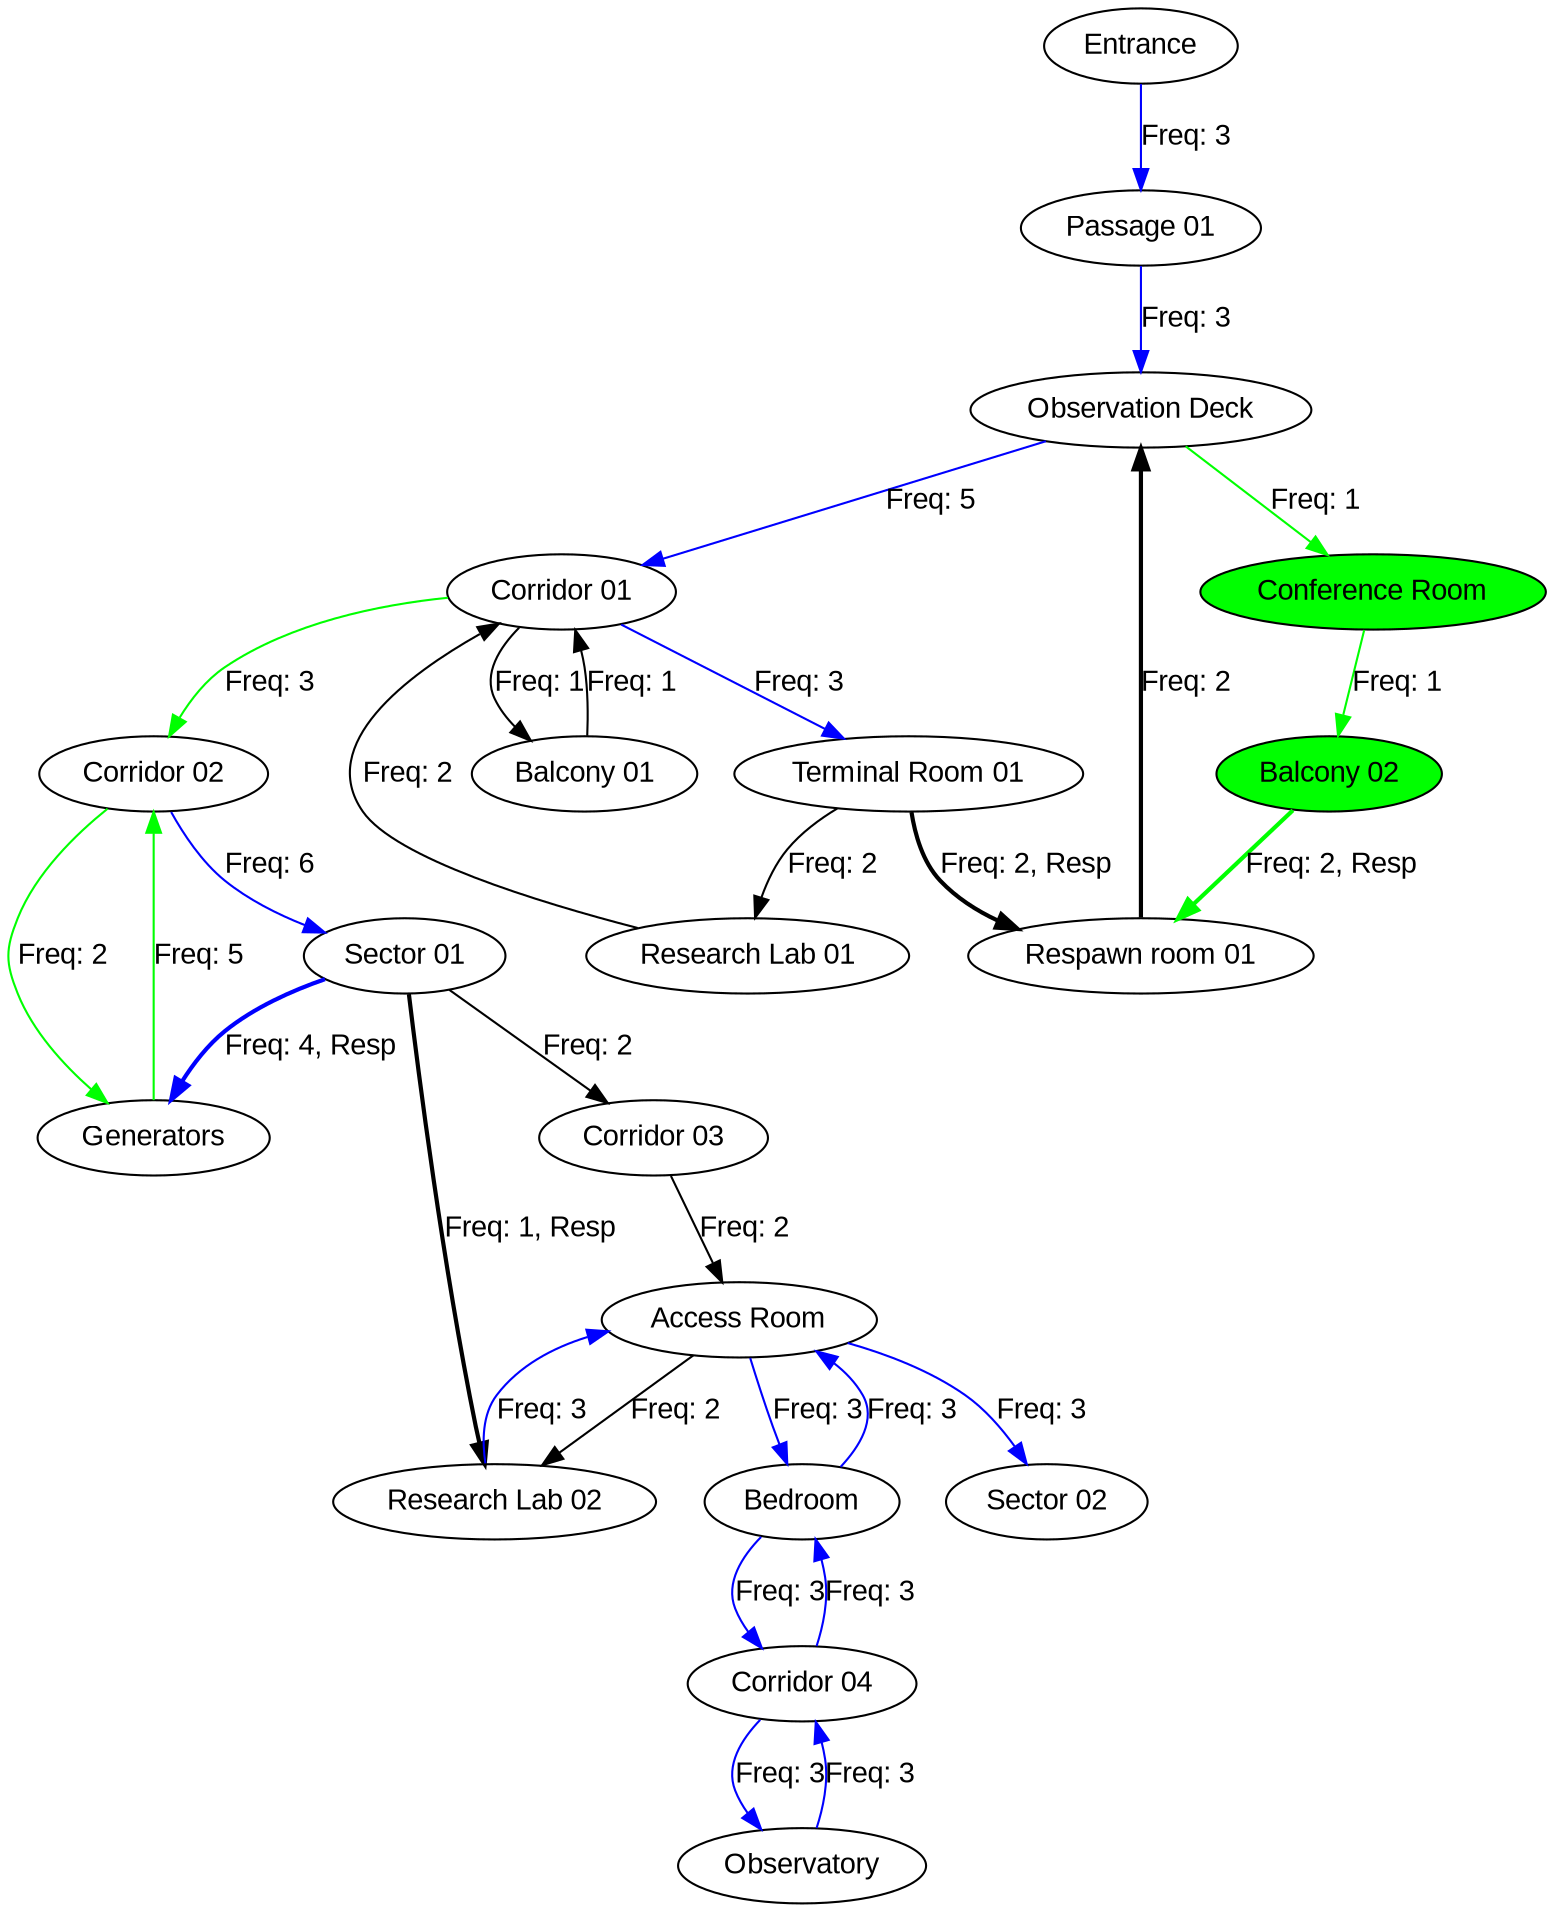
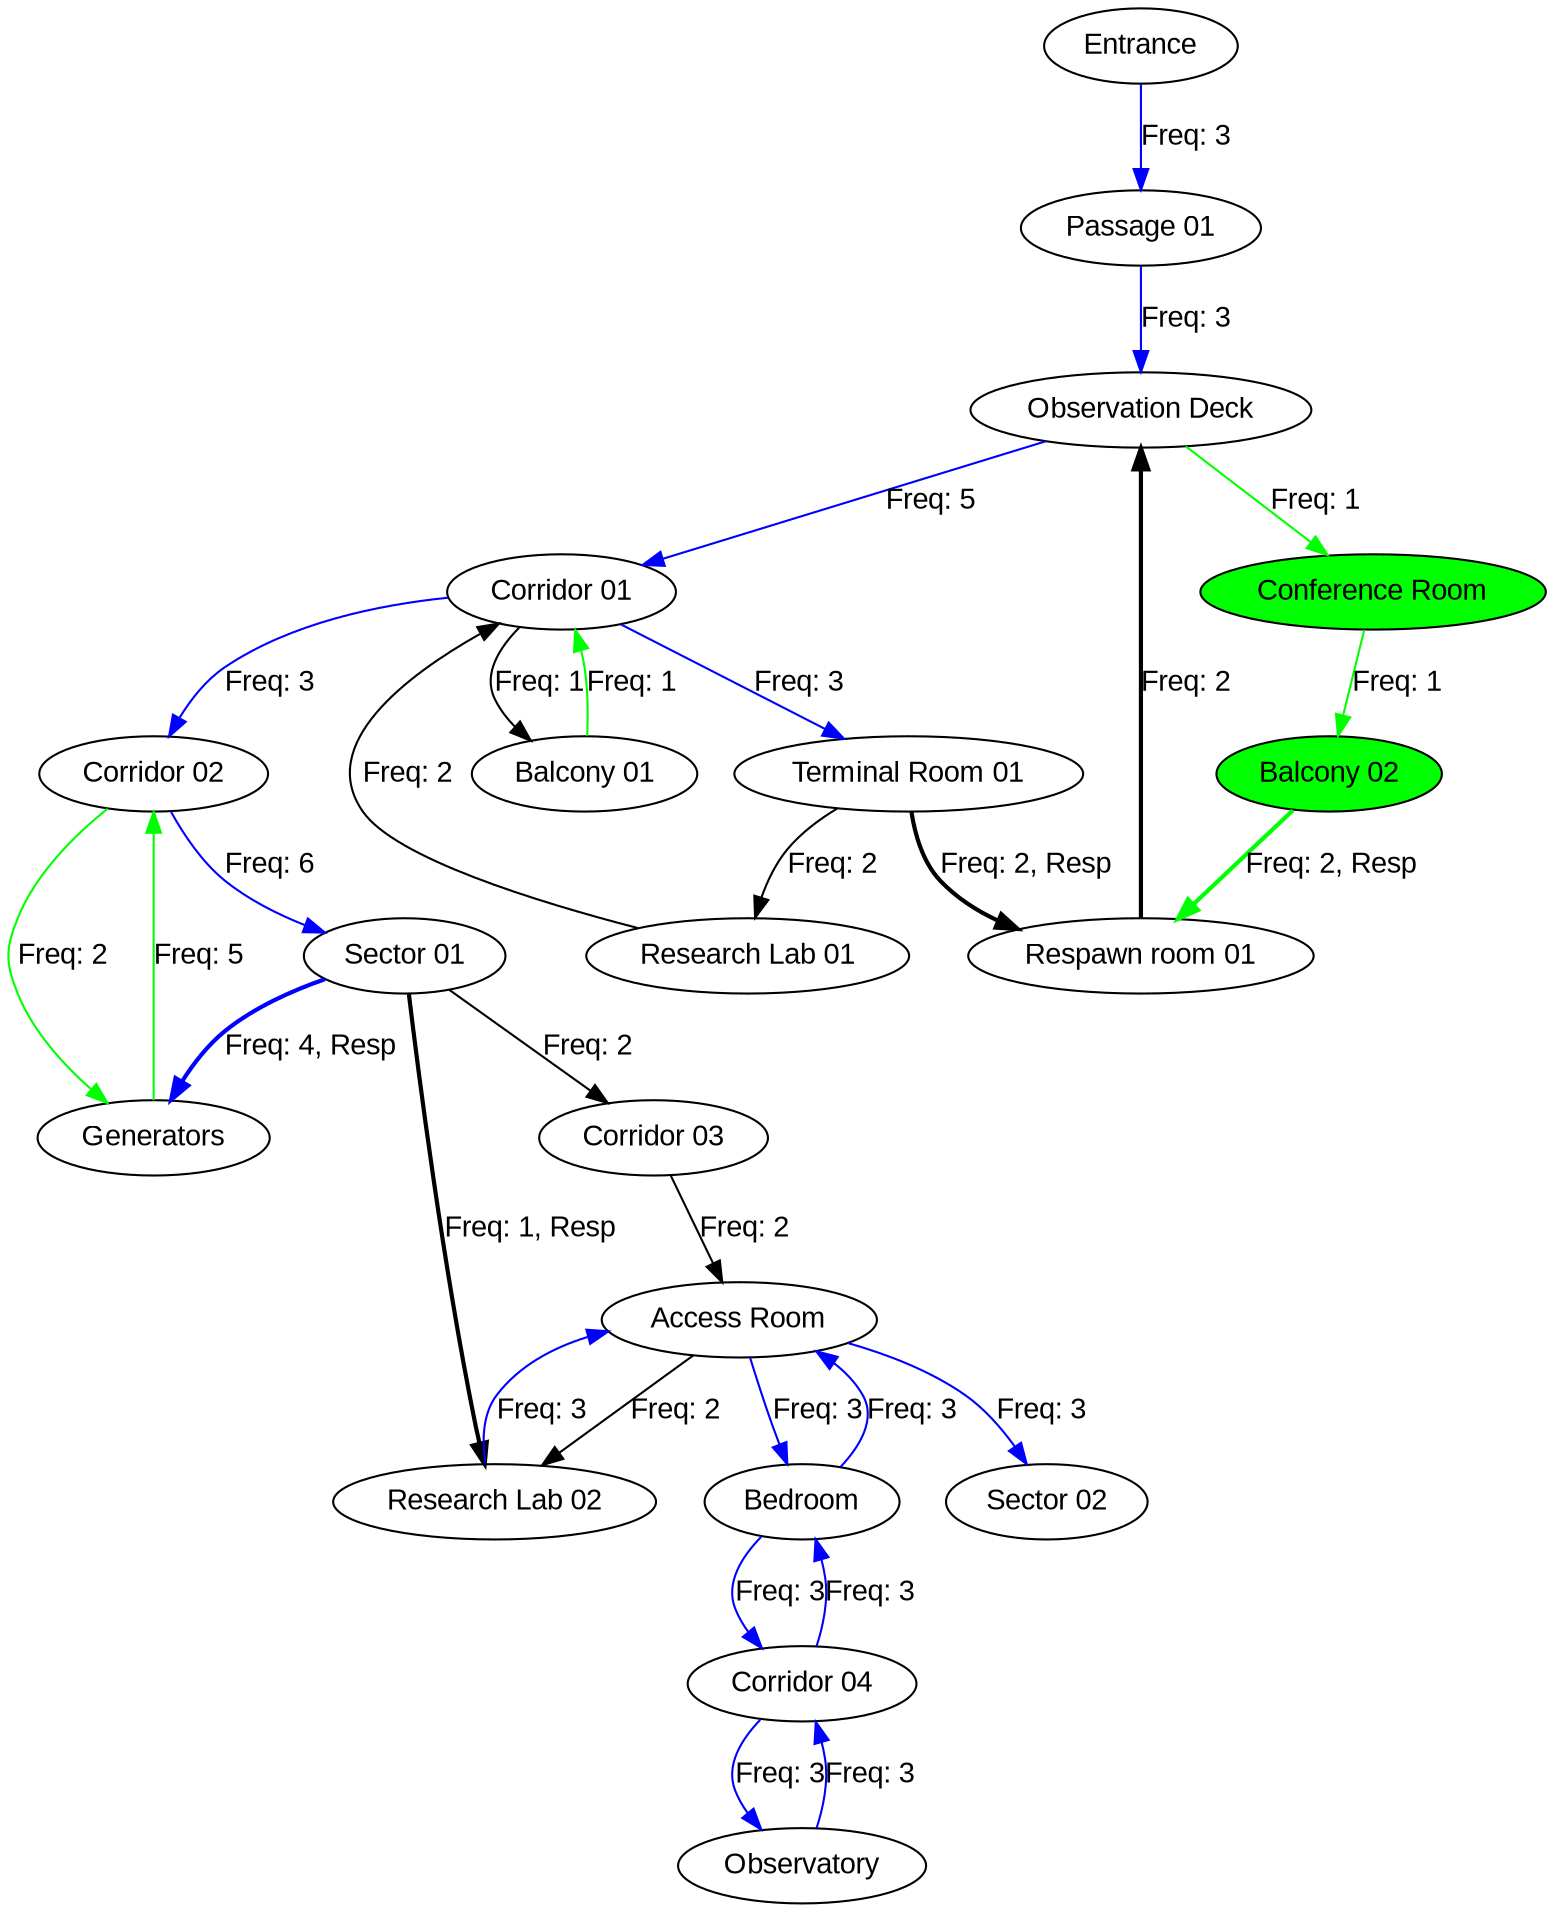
  digraph {
    fontname="Liberation Sans"
    node [fontname="Liberation Sans"]
    edge [color=blue constraint=true fontname="Liberation Sans"]
    n1 [label=Entrance]
    n2 [label="Passage 01"]
    n3 [label="Observation Deck"]
    n4 [label="Corridor 01"]
    n5 [fillcolor=green label="Conference Room" style=filled]
    n6 [label="Terminal Room 01"]
    n7 [label="Corridor 02"]
    n8 [label="Balcony 01"]
    n9 [fillcolor=green label="Balcony 02" style=filled]
    n10 [label="Research Lab 01"]
    n11 [label="Respawn room 01"]
    n12 [label="Sector 01"]
    n13 [label=Generators]
    n14 [label="Corridor 03"]
    n15 [label="Research Lab 02"]
    n16 [label="Access Room"]
    n17 [label=Bedroom]
    n18 [label="Sector 02"]
    n19 [label="Corridor 04"]
    n20 [label=Observatory]
    n1 -> n2 [label="Freq: 3"]
    n2 -> n3 [label="Freq: 3"]
    n3 -> n4 [label="Freq: 5"]
    n3 -> n5 [color=green label="Freq: 1"]
    n4 -> n6 [label="Freq: 3"]
-   n4 -> n7 [color=green label="Freq: 3"]
+   n4 -> n7 [label="Freq: 3"]
    n4 -> n8 [color=black label="Freq: 1"]
    n5 -> n9 [color=green label="Freq: 1"]
    n6 -> n10 [color=black label="Freq: 2"]
    n6 -> n11 [color=black label="Freq: 2, Resp" style=bold]
    n7 -> n12 [label="Freq: 6"]
    n7 -> n13 [color=green label="Freq: 2"]
-   n8 -> n4 [color=black label="Freq: 1"]
+   n8 -> n4 [color=green label="Freq: 1"]
    n9 -> n11 [color=green label="Freq: 2, Resp" style=bold]
    n10 -> n4 [color=black label="Freq: 2"]
    n11 -> n3 [color=black label="Freq: 2" style=bold]
    n12 -> n13 [label="Freq: 4, Resp" style=bold]
    n12 -> n14 [color=black label="Freq: 2"]
    n12 -> n15 [color=black label="Freq: 1, Resp" style=bold]
    n13 -> n7 [color=green label="Freq: 5"]
    n14 -> n16 [color=black label="Freq: 2"]
    n15 -> n16 [label="Freq: 3"]
    n16 -> n15 [color=black label="Freq: 2"]
    n16 -> n17 [label="Freq: 3"]
    n16 -> n18 [label="Freq: 3"]
    n17 -> n16 [label="Freq: 3"]
    n17 -> n19 [label="Freq: 3"]
    n19 -> n17 [label="Freq: 3"]
    n19 -> n20 [label="Freq: 3"]
    n20 -> n19 [label="Freq: 3"]
  }
